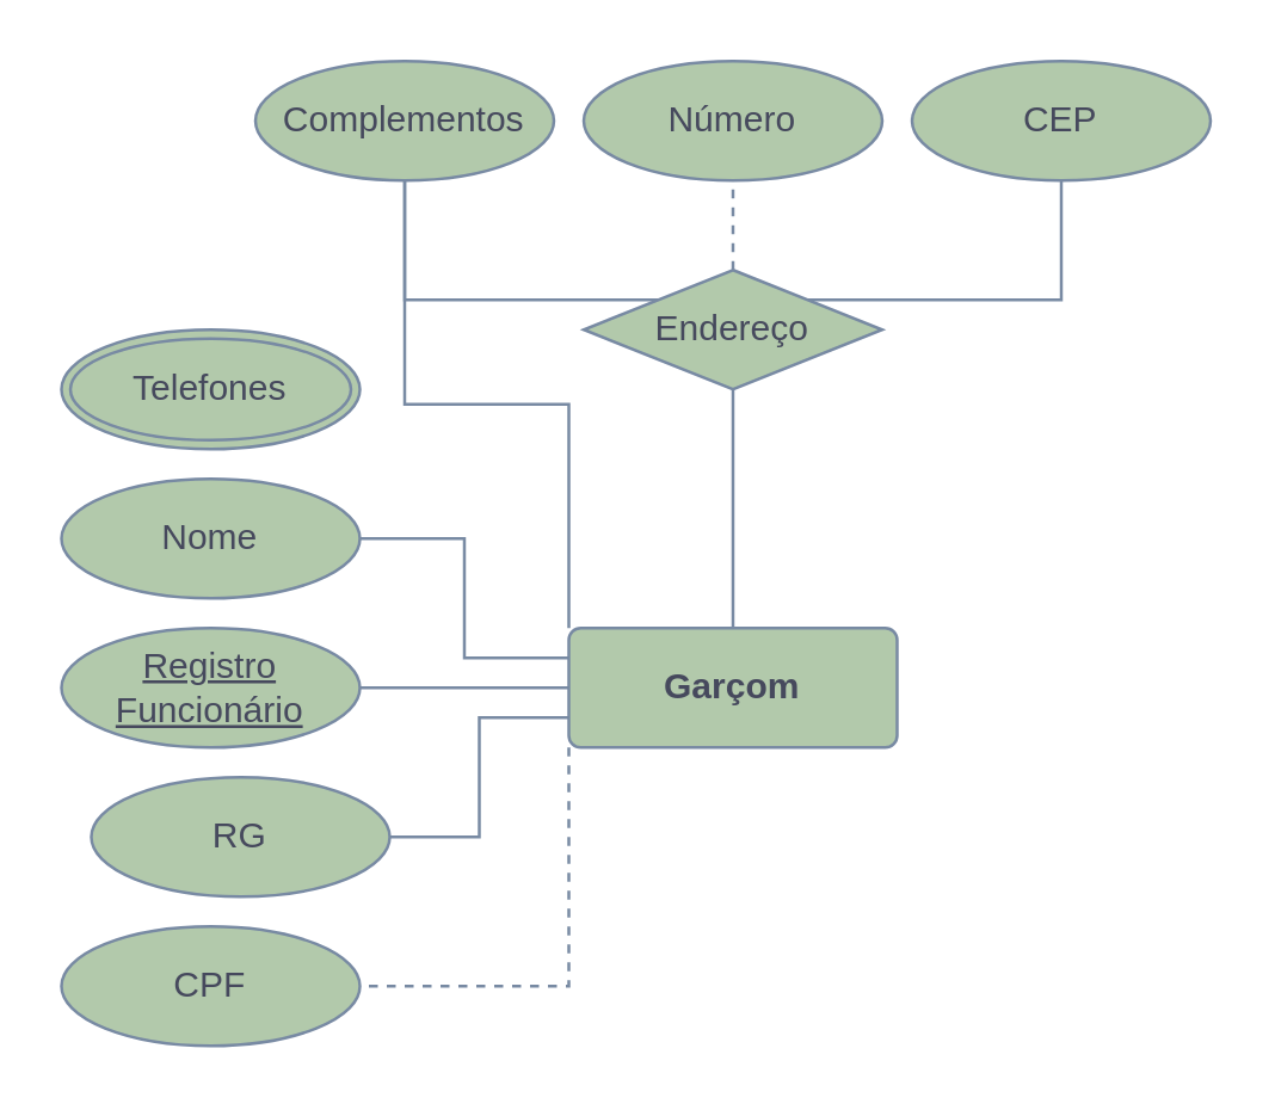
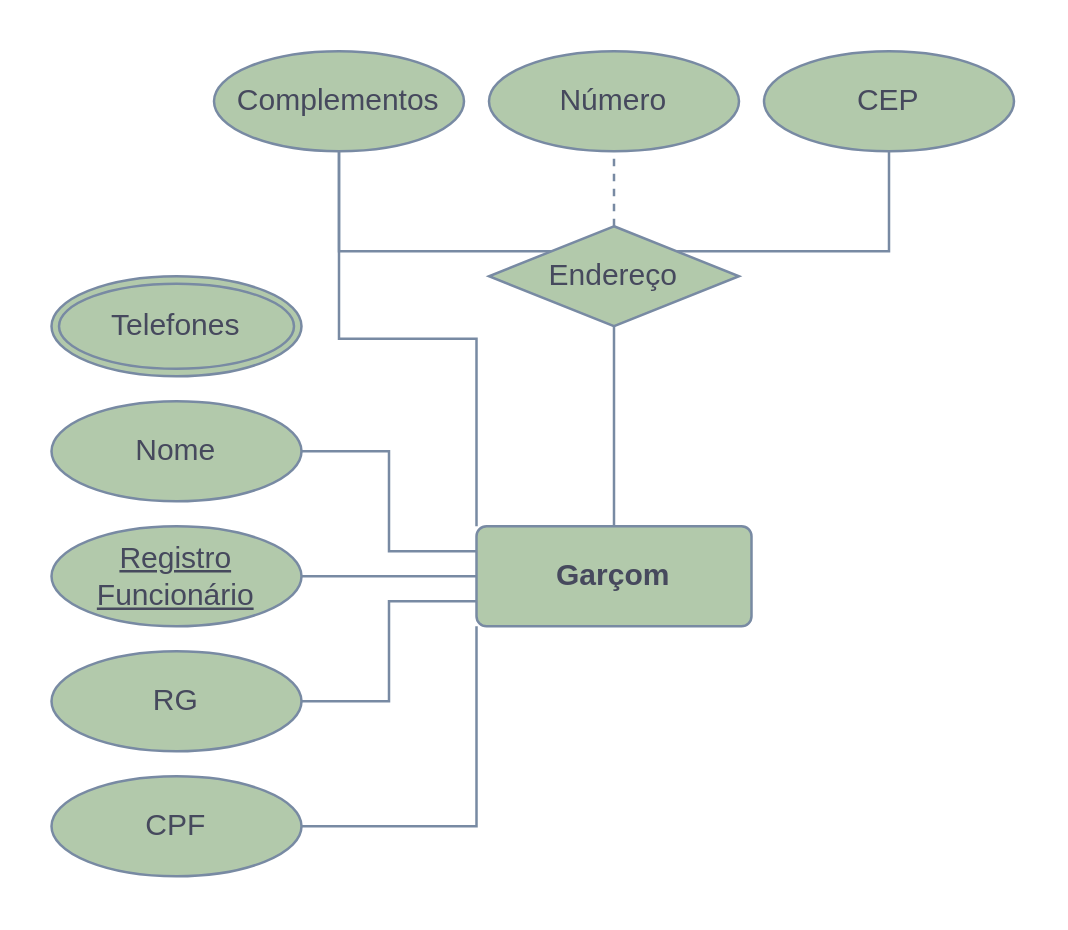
  <mxCell id="0" />
  <mxCell id="1" parent="0" />
  <mxCell id="2" style="edgeStyle=orthogonalEdgeStyle;rounded=0;orthogonalLoop=1;jettySize=auto;html=1;exitX=0.5;exitY=0;exitDx=0;exitDy=0;entryX=0.5;entryY=1;entryDx=0;entryDy=0;strokeColor=#788AA3;fontColor=#46495D;fillColor=#B2C9AB;endArrow=none;endFill=0;" edge="1" parent="1" source="8" target="17"><mxGeometry relative="1" as="geometry" /></mxCell>
  <mxCell id="3" style="edgeStyle=orthogonalEdgeStyle;rounded=0;orthogonalLoop=1;jettySize=auto;html=1;exitX=0;exitY=0;exitDx=0;exitDy=0;strokeColor=#788AA3;fontColor=#46495D;fillColor=#B2C9AB;endArrow=none;endFill=0;" edge="1" parent="1" source="8" target="20"><mxGeometry relative="1" as="geometry" /></mxCell>
  <mxCell id="4" style="edgeStyle=orthogonalEdgeStyle;rounded=0;orthogonalLoop=1;jettySize=auto;html=1;exitX=0;exitY=0.25;exitDx=0;exitDy=0;entryX=1;entryY=0.5;entryDx=0;entryDy=0;strokeColor=#788AA3;fontColor=#46495D;fillColor=#B2C9AB;endArrow=none;endFill=0;" edge="1" parent="1" source="8" target="10"><mxGeometry relative="1" as="geometry" /></mxCell>
  <mxCell id="5" style="edgeStyle=orthogonalEdgeStyle;rounded=0;orthogonalLoop=1;jettySize=auto;html=1;exitX=0;exitY=0.5;exitDx=0;exitDy=0;entryX=1;entryY=0.5;entryDx=0;entryDy=0;strokeColor=#788AA3;fontColor=#46495D;fillColor=#B2C9AB;endArrow=none;endFill=0;" edge="1" parent="1" source="8" target="9"><mxGeometry relative="1" as="geometry" /></mxCell>
  <mxCell id="6" style="edgeStyle=orthogonalEdgeStyle;rounded=0;orthogonalLoop=1;jettySize=auto;html=1;exitX=0;exitY=0.75;exitDx=0;exitDy=0;entryX=1;entryY=0.5;entryDx=0;entryDy=0;strokeColor=#788AA3;fontColor=#46495D;fillColor=#B2C9AB;endArrow=none;endFill=0;" edge="1" parent="1" source="8" target="11"><mxGeometry relative="1" as="geometry" /></mxCell>
- <mxCell id="7" style="edgeStyle=orthogonalEdgeStyle;rounded=0;orthogonalLoop=1;jettySize=auto;html=1;exitX=0;exitY=1;exitDx=0;exitDy=0;entryX=1;entryY=0.5;entryDx=0;entryDy=0;strokeColor=#788AA3;fontColor=#46495D;fillColor=#B2C9AB;endArrow=none;endFill=0;dashed=1;" edge="1" parent="1" source="8" target="12"><mxGeometry relative="1" as="geometry" /></mxCell>
+ <mxCell id="7" style="edgeStyle=orthogonalEdgeStyle;rounded=0;orthogonalLoop=1;jettySize=auto;html=1;exitX=0;exitY=1;exitDx=0;exitDy=0;entryX=1;entryY=0.5;entryDx=0;entryDy=0;strokeColor=#788AA3;fontColor=#46495D;fillColor=#B2C9AB;endArrow=none;endFill=0;" edge="1" parent="1" source="8" target="12"><mxGeometry relative="1" as="geometry" /></mxCell>
  <mxCell id="8" value="Garçom" style="rounded=1;arcSize=10;whiteSpace=wrap;html=1;align=center;fontStyle=1;fontFamily=Helvetica;labelBackgroundColor=none;fillColor=#B2C9AB;strokeColor=#788AA3;fontColor=#46495D;fontSize=12;" vertex="1" parent="1"><mxGeometry x="190" y="210" width="110" height="40" as="geometry" /></mxCell>
  <mxCell id="9" value="Registro Funcionário" style="ellipse;whiteSpace=wrap;html=1;align=center;strokeColor=#788AA3;fontColor=#46495D;fillColor=#B2C9AB;fontStyle=4" vertex="1" parent="1"><mxGeometry x="20" y="210" width="100" height="40" as="geometry" /></mxCell>
  <mxCell id="10" value="Nome" style="ellipse;whiteSpace=wrap;html=1;align=center;strokeColor=#788AA3;fontColor=#46495D;fillColor=#B2C9AB;" vertex="1" parent="1"><mxGeometry x="20" y="160" width="100" height="40" as="geometry" /></mxCell>
- <mxCell id="11" value="RG" style="ellipse;whiteSpace=wrap;html=1;align=center;strokeColor=#788AA3;fontColor=#46495D;fillColor=#B2C9AB;" vertex="1" parent="1"><mxGeometry x="30" y="260" width="100" height="40" as="geometry" /></mxCell>
+ <mxCell id="11" value="RG" style="ellipse;whiteSpace=wrap;html=1;align=center;strokeColor=#788AA3;fontColor=#46495D;fillColor=#B2C9AB;" vertex="1" parent="1"><mxGeometry x="20" y="260" width="100" height="40" as="geometry" /></mxCell>
  <mxCell id="12" value="CPF" style="ellipse;whiteSpace=wrap;html=1;align=center;strokeColor=#788AA3;fontColor=#46495D;fillColor=#B2C9AB;" vertex="1" parent="1"><mxGeometry x="20" y="310" width="100" height="40" as="geometry" /></mxCell>
  <mxCell id="13" value="Telefones" style="ellipse;shape=doubleEllipse;margin=3;whiteSpace=wrap;html=1;align=center;strokeColor=#788AA3;fontColor=#46495D;fillColor=#B2C9AB;" vertex="1" parent="1"><mxGeometry x="20" y="110" width="100" height="40" as="geometry" /></mxCell>
  <mxCell id="14" style="edgeStyle=orthogonalEdgeStyle;rounded=0;orthogonalLoop=1;jettySize=auto;html=1;exitX=0.5;exitY=0;exitDx=0;exitDy=0;entryX=0.5;entryY=1;entryDx=0;entryDy=0;strokeColor=#788AA3;fontColor=#46495D;fillColor=#B2C9AB;endArrow=none;endFill=0;dashed=1;" edge="1" parent="1" source="17" target="19"><mxGeometry relative="1" as="geometry" /></mxCell>
  <mxCell id="15" style="edgeStyle=orthogonalEdgeStyle;rounded=0;orthogonalLoop=1;jettySize=auto;html=1;exitX=0;exitY=0;exitDx=0;exitDy=0;entryX=0.5;entryY=1;entryDx=0;entryDy=0;strokeColor=#788AA3;fontColor=#46495D;fillColor=#B2C9AB;endArrow=none;endFill=0;" edge="1" parent="1" source="17" target="20"><mxGeometry relative="1" as="geometry" /></mxCell>
  <mxCell id="16" style="edgeStyle=orthogonalEdgeStyle;rounded=0;orthogonalLoop=1;jettySize=auto;html=1;exitX=1;exitY=0;exitDx=0;exitDy=0;entryX=0.5;entryY=1;entryDx=0;entryDy=0;strokeColor=#788AA3;fontColor=#46495D;fillColor=#B2C9AB;endArrow=none;endFill=0;" edge="1" parent="1" source="17" target="18"><mxGeometry relative="1" as="geometry" /></mxCell>
  <mxCell id="17" value="Endereço" style="rhombus;whiteSpace=wrap;html=1;align=center;strokeColor=#788AA3;fontColor=#46495D;fillColor=#B2C9AB;" vertex="1" parent="1"><mxGeometry x="195" y="90" width="100" height="40" as="geometry" /></mxCell>
  <mxCell id="18" value="CEP" style="ellipse;whiteSpace=wrap;html=1;align=center;strokeColor=#788AA3;fontColor=#46495D;fillColor=#B2C9AB;" vertex="1" parent="1"><mxGeometry x="305" y="20" width="100" height="40" as="geometry" /></mxCell>
  <mxCell id="19" value="Número" style="ellipse;whiteSpace=wrap;html=1;align=center;strokeColor=#788AA3;fontColor=#46495D;fillColor=#B2C9AB;" vertex="1" parent="1"><mxGeometry x="195" y="20" width="100" height="40" as="geometry" /></mxCell>
  <mxCell id="20" value="Complementos" style="ellipse;whiteSpace=wrap;html=1;align=center;strokeColor=#788AA3;fontColor=#46495D;fillColor=#B2C9AB;" vertex="1" parent="1"><mxGeometry x="85" y="20" width="100" height="40" as="geometry" /></mxCell>
